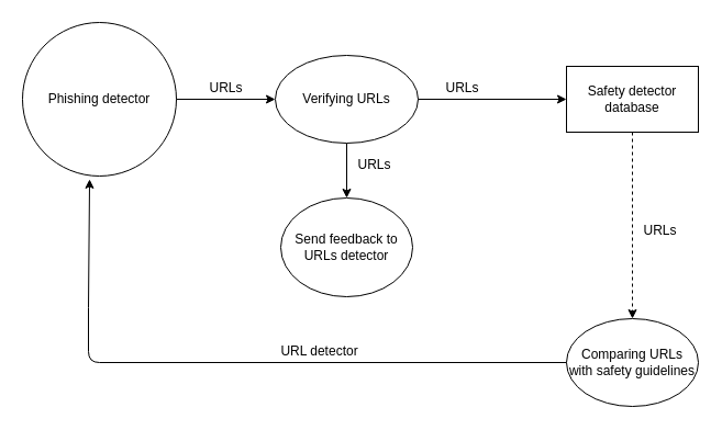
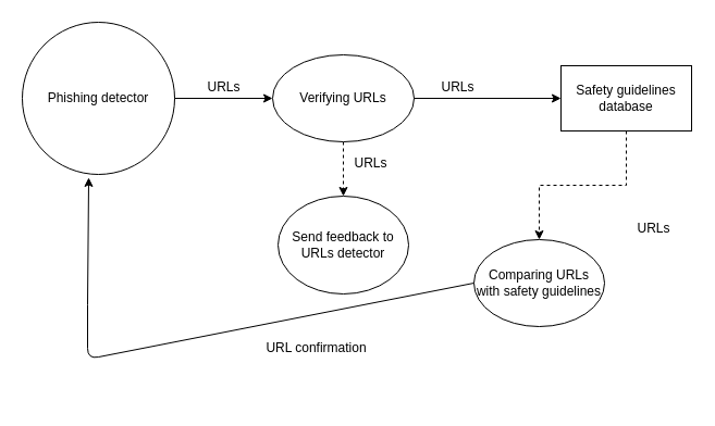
  <mxCell id="0" />
  <mxCell id="1" parent="0" />
  <mxCell id="2" value="Phishing detector" style="ellipse;whiteSpace=wrap;html=1;aspect=fixed;" vertex="1" parent="1"><mxGeometry x="20" y="20" width="140" height="140" as="geometry" /></mxCell>
  <mxCell id="3" value="" style="endArrow=classic;html=1;" edge="1" parent="1" target="8"><mxGeometry width="50" height="50" relative="1" as="geometry"><mxPoint x="160" y="90" as="sourcePoint" /><mxPoint x="310" y="90" as="targetPoint" /></mxGeometry></mxCell>
  <mxCell id="4" value="" style="edgeStyle=orthogonalEdgeStyle;rounded=0;orthogonalLoop=1;jettySize=auto;html=1;exitX=0.5;exitY=1;exitDx=0;exitDy=0;exitPerimeter=0;dashed=1;" edge="1" parent="1" source="15" target="6"><mxGeometry relative="1" as="geometry"><mxPoint x="575" y="130" as="sourcePoint" /></mxGeometry></mxCell>
  <mxCell id="5" value="URLs" style="text;html=1;align=center;verticalAlign=middle;resizable=0;points=[];autosize=1;" vertex="1" parent="1"><mxGeometry x="180" y="70" width="50" height="20" as="geometry" /></mxCell>
- <mxCell id="6" value="&lt;div&gt;Comparing URLs&lt;/div&gt;&lt;div&gt;with safety guidelines&lt;br&gt;&lt;/div&gt;" style="ellipse;whiteSpace=wrap;html=1;" vertex="1" parent="1"><mxGeometry x="515" y="290" width="120" height="80" as="geometry" /></mxCell>
- <mxCell id="7" value="" style="edgeStyle=orthogonalEdgeStyle;rounded=0;orthogonalLoop=1;jettySize=auto;html=1;" edge="1" parent="1" source="8" target="16"><mxGeometry relative="1" as="geometry" /></mxCell>
+ <mxCell id="6" value="&lt;div&gt;Comparing URLs&lt;/div&gt;&lt;div&gt;with safety guidelines&lt;br&gt;&lt;/div&gt;" style="ellipse;whiteSpace=wrap;html=1;" vertex="1" parent="1"><mxGeometry x="435" y="220" width="120" height="80" as="geometry" /></mxCell>
+ <mxCell id="7" value="" style="edgeStyle=orthogonalEdgeStyle;rounded=0;orthogonalLoop=1;jettySize=auto;html=1;dashed=1;" edge="1" parent="1" source="8" target="16"><mxGeometry relative="1" as="geometry" /></mxCell>
  <mxCell id="8" value="Verifying URLs" style="ellipse;whiteSpace=wrap;html=1;" vertex="1" parent="1"><mxGeometry x="250" y="50" width="130" height="80" as="geometry" /></mxCell>
  <mxCell id="9" value="" style="endArrow=classic;html=1;entryX=0;entryY=0.5;entryDx=0;entryDy=0;" edge="1" parent="1" target="15"><mxGeometry width="50" height="50" relative="1" as="geometry"><mxPoint x="380" y="90" as="sourcePoint" /><mxPoint x="500" y="90" as="targetPoint" /></mxGeometry></mxCell>
  <mxCell id="10" value="" style="endArrow=classic;html=1;entryX=0.436;entryY=1.021;entryDx=0;entryDy=0;entryPerimeter=0;" edge="1" parent="1" target="2"><mxGeometry width="50" height="50" relative="1" as="geometry"><mxPoint x="80" y="280" as="sourcePoint" /><mxPoint x="130" y="230" as="targetPoint" /></mxGeometry></mxCell>
  <mxCell id="11" value="" style="endArrow=none;html=1;entryX=0;entryY=0.5;entryDx=0;entryDy=0;" edge="1" parent="1" target="6"><mxGeometry width="50" height="50" relative="1" as="geometry"><mxPoint x="80" y="280" as="sourcePoint" /><mxPoint x="515" y="270" as="targetPoint" /><Array as="points"><mxPoint x="80" y="330" /></Array></mxGeometry></mxCell>
- <mxCell id="12" value="URL detector" style="text;html=1;align=center;verticalAlign=middle;resizable=0;points=[];autosize=1;" vertex="1" parent="1"><mxGeometry x="235" y="310" width="110" height="20" as="geometry" /></mxCell>
+ <mxCell id="12" value="URL confirmation" style="text;html=1;align=center;verticalAlign=middle;resizable=0;points=[];autosize=1;" vertex="1" parent="1"><mxGeometry x="235" y="310" width="110" height="20" as="geometry" /></mxCell>
  <mxCell id="13" value="URLs" style="text;html=1;align=center;verticalAlign=middle;resizable=0;points=[];autosize=1;" vertex="1" parent="1"><mxGeometry x="395" y="70" width="50" height="20" as="geometry" /></mxCell>
  <mxCell id="14" value="URLs" style="text;html=1;align=center;verticalAlign=middle;resizable=0;points=[];autosize=1;" vertex="1" parent="1"><mxGeometry x="575" y="200" width="50" height="20" as="geometry" /></mxCell>
- <mxCell id="15" value="&lt;div&gt;Safety detector&lt;/div&gt;&lt;div&gt;database&lt;br&gt;&lt;/div&gt;" style="rounded=0;whiteSpace=wrap;html=1;" vertex="1" parent="1"><mxGeometry x="515" y="60" width="120" height="60" as="geometry" /></mxCell>
+ <mxCell id="15" value="&lt;div&gt;Safety guidelines&lt;/div&gt;&lt;div&gt;database&lt;br&gt;&lt;/div&gt;" style="rounded=0;whiteSpace=wrap;html=1;" vertex="1" parent="1"><mxGeometry x="515" y="60" width="120" height="60" as="geometry" /></mxCell>
  <mxCell id="16" value="Send feedback to URLs detector " style="ellipse;whiteSpace=wrap;html=1;" vertex="1" parent="1"><mxGeometry x="255" y="180" width="120" height="90" as="geometry" /></mxCell>
  <mxCell id="17" value="URLs" style="text;html=1;align=center;verticalAlign=middle;resizable=0;points=[];autosize=1;" vertex="1" parent="1"><mxGeometry x="315" y="140" width="50" height="20" as="geometry" /></mxCell>
